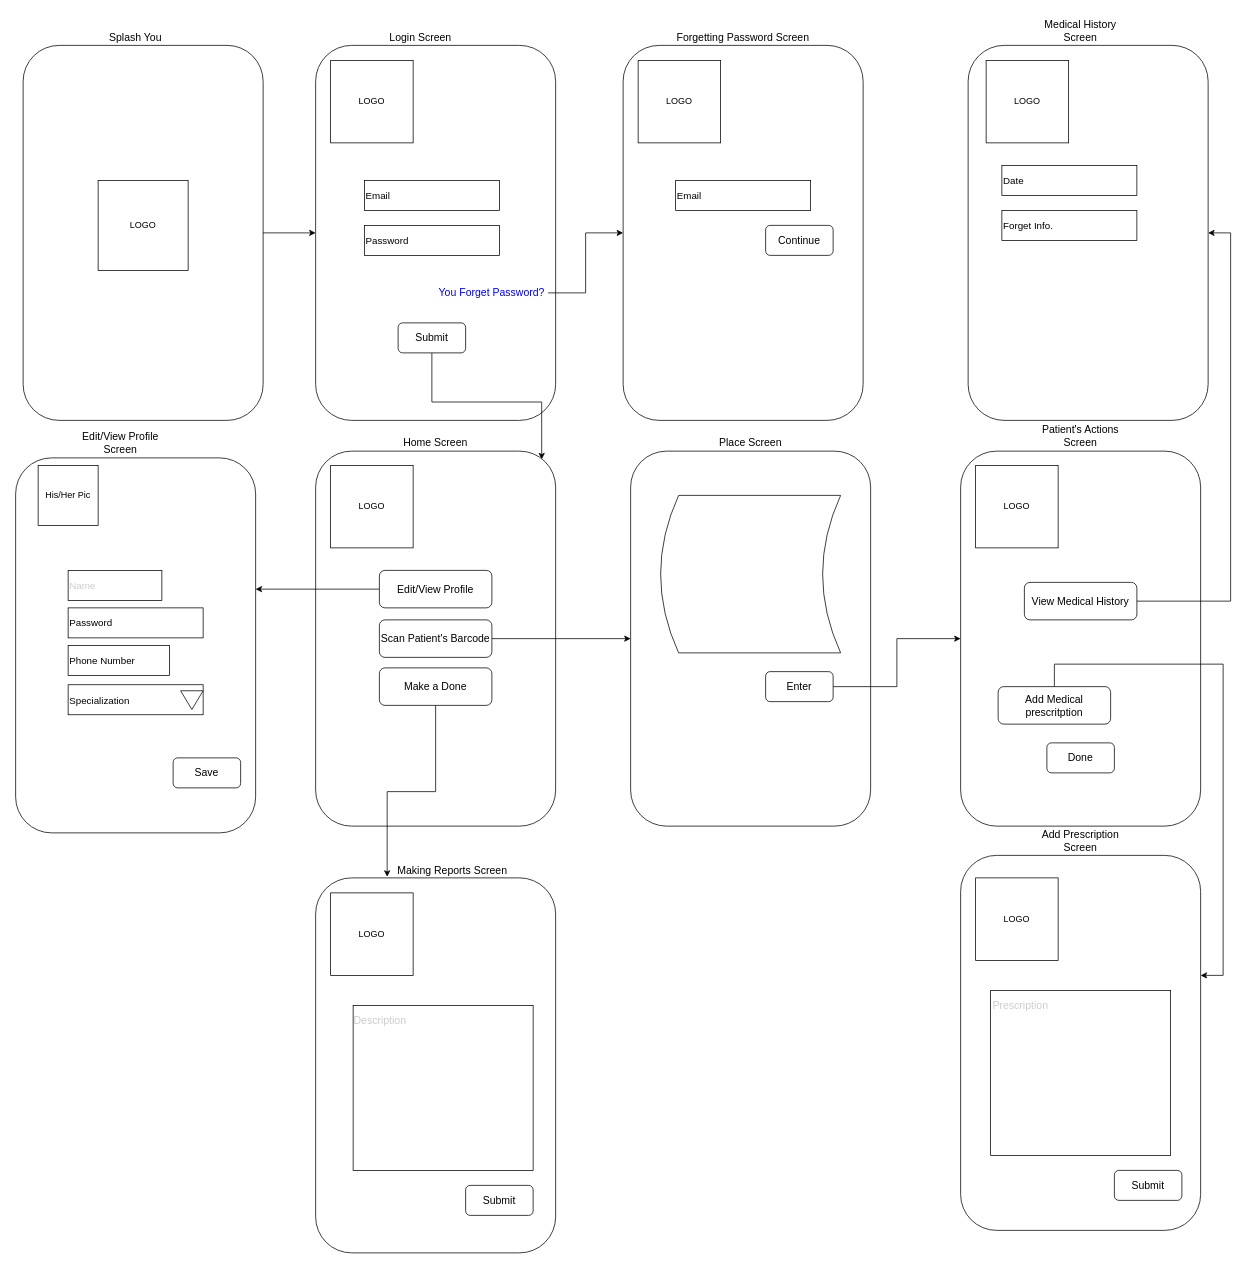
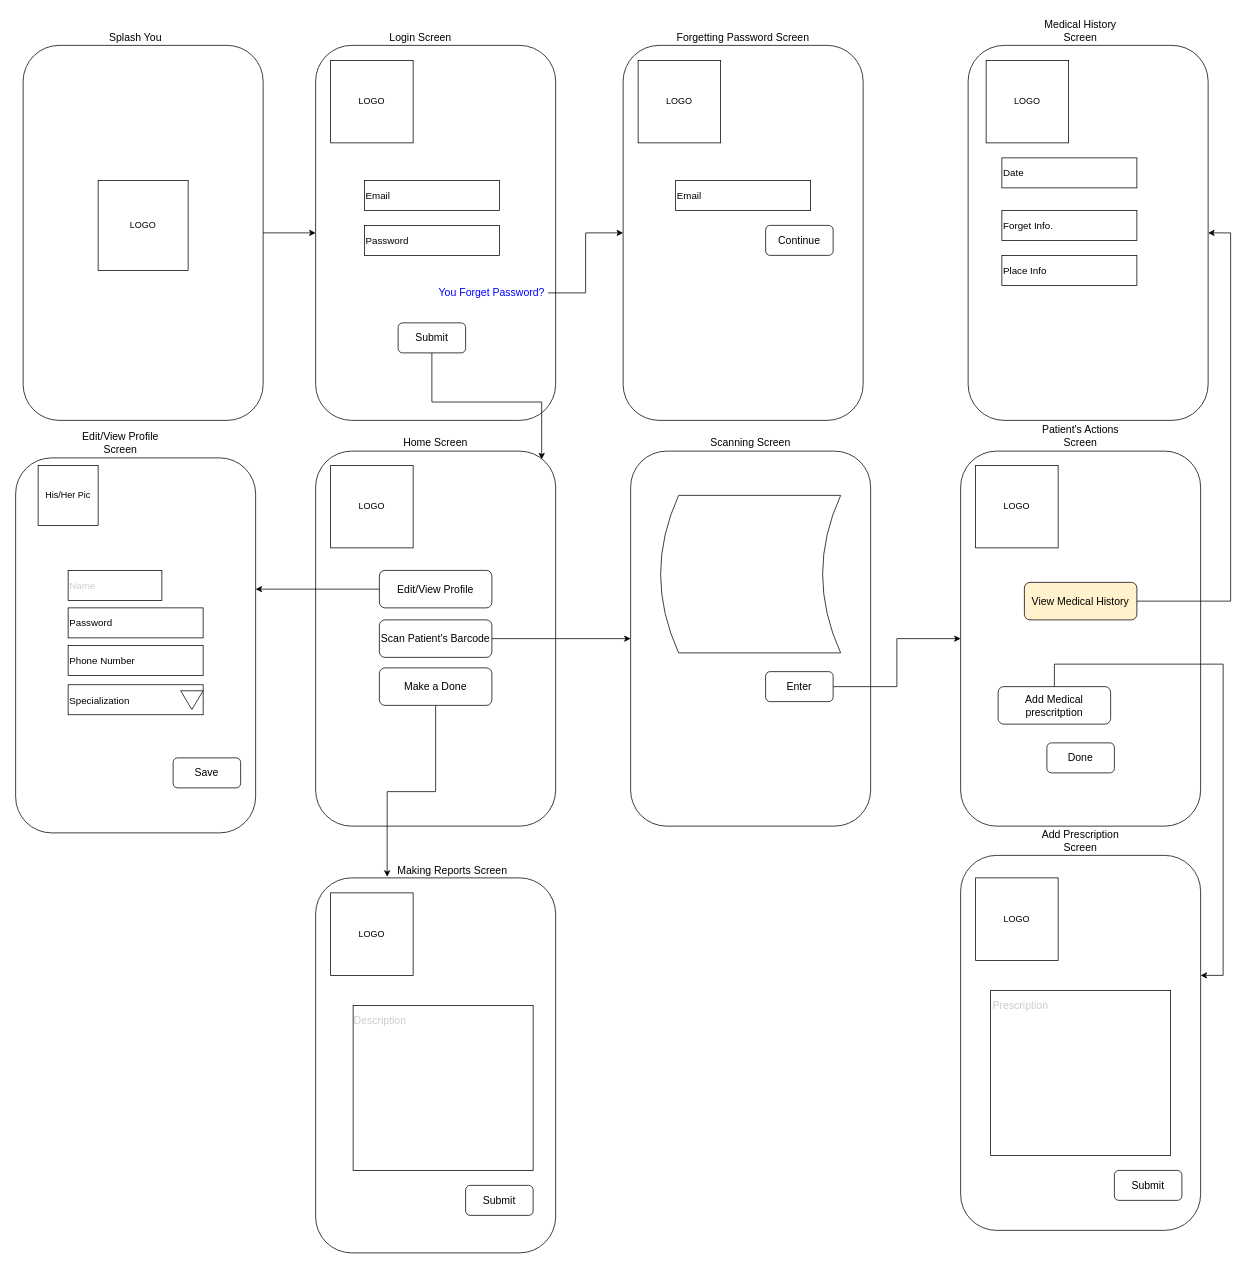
  <mxCell id="0" />
  <mxCell id="1" parent="0" />
  <mxCell id="2" value="" style="rounded=1;whiteSpace=wrap;html=1;" vertex="1" parent="1"><mxGeometry x="30" y="60" width="320" height="500" as="geometry" /></mxCell>
  <mxCell id="3" value="LOGO" style="whiteSpace=wrap;html=1;aspect=fixed;" vertex="1" parent="1"><mxGeometry x="130" y="240" width="120" height="120" as="geometry" /></mxCell>
  <mxCell id="4" value="Splash You" style="text;html=1;strokeColor=none;fillColor=none;align=center;verticalAlign=middle;whiteSpace=wrap;rounded=0;fontSize=14;" vertex="1" parent="1"><mxGeometry x="120" y="30" width="120" height="40" as="geometry" /></mxCell>
  <mxCell id="5" value="" style="rounded=1;whiteSpace=wrap;html=1;" vertex="1" parent="1"><mxGeometry x="420" y="60" width="320" height="500" as="geometry" /></mxCell>
  <mxCell id="6" value="" style="endArrow=classic;html=1;fontSize=14;" edge="1" parent="1" source="2" target="5"><mxGeometry width="50" height="50" relative="1" as="geometry"><mxPoint x="460" y="340" as="sourcePoint" /><mxPoint x="510" y="290" as="targetPoint" /></mxGeometry></mxCell>
  <mxCell id="7" value="LOGO" style="whiteSpace=wrap;html=1;aspect=fixed;" vertex="1" parent="1"><mxGeometry x="440" y="80" width="110" height="110" as="geometry" /></mxCell>
  <mxCell id="8" value="&lt;font style=&quot;font-size: 13px&quot;&gt;Email&lt;/font&gt;" style="rounded=0;whiteSpace=wrap;html=1;fontSize=14;align=left;" vertex="1" parent="1"><mxGeometry x="485" y="240" width="180" height="40" as="geometry" /></mxCell>
  <mxCell id="9" value="&lt;font style=&quot;font-size: 13px&quot;&gt;Password&lt;/font&gt;" style="rounded=0;whiteSpace=wrap;html=1;fontSize=14;align=left;" vertex="1" parent="1"><mxGeometry x="485" y="300" width="180" height="40" as="geometry" /></mxCell>
  <mxCell id="10" style="edgeStyle=orthogonalEdgeStyle;rounded=0;orthogonalLoop=1;jettySize=auto;html=1;entryX=0.942;entryY=0.022;entryDx=0;entryDy=0;entryPerimeter=0;fontSize=14;fontColor=#0000FF;" edge="1" parent="1" source="11" target="20"><mxGeometry relative="1" as="geometry" /></mxCell>
  <mxCell id="11" value="Submit" style="rounded=1;whiteSpace=wrap;html=1;fontSize=14;" vertex="1" parent="1"><mxGeometry x="530" y="430" width="90" height="40" as="geometry" /></mxCell>
  <mxCell id="12" style="edgeStyle=orthogonalEdgeStyle;rounded=0;orthogonalLoop=1;jettySize=auto;html=1;fontSize=14;fontColor=#0000FF;" edge="1" parent="1" source="13" target="15"><mxGeometry relative="1" as="geometry" /></mxCell>
  <mxCell id="13" value="You Forget Password?" style="text;html=1;strokeColor=none;fillColor=none;align=center;verticalAlign=middle;whiteSpace=wrap;rounded=0;fontSize=14;fontColor=#0000FF;" vertex="1" parent="1"><mxGeometry x="580" y="380" width="150" height="20" as="geometry" /></mxCell>
  <mxCell id="14" value="Login Screen" style="text;html=1;strokeColor=none;fillColor=none;align=center;verticalAlign=middle;whiteSpace=wrap;rounded=0;fontSize=14;" vertex="1" parent="1"><mxGeometry x="500" y="30" width="120" height="40" as="geometry" /></mxCell>
  <mxCell id="15" value="" style="rounded=1;whiteSpace=wrap;html=1;" vertex="1" parent="1"><mxGeometry x="830" y="60" width="320" height="500" as="geometry" /></mxCell>
  <mxCell id="16" value="LOGO" style="whiteSpace=wrap;html=1;aspect=fixed;" vertex="1" parent="1"><mxGeometry x="850" y="80" width="110" height="110" as="geometry" /></mxCell>
  <mxCell id="17" value="Forgetting Password Screen" style="text;html=1;strokeColor=none;fillColor=none;align=center;verticalAlign=middle;whiteSpace=wrap;rounded=0;fontSize=14;" vertex="1" parent="1"><mxGeometry x="900" y="30" width="180" height="40" as="geometry" /></mxCell>
  <mxCell id="18" value="&lt;font style=&quot;font-size: 13px&quot;&gt;Email&lt;/font&gt;" style="rounded=0;whiteSpace=wrap;html=1;fontSize=14;align=left;" vertex="1" parent="1"><mxGeometry x="900" y="240" width="180" height="40" as="geometry" /></mxCell>
  <mxCell id="19" value="Continue" style="rounded=1;whiteSpace=wrap;html=1;fontSize=14;" vertex="1" parent="1"><mxGeometry x="1020" y="300" width="90" height="40" as="geometry" /></mxCell>
  <mxCell id="20" value="" style="rounded=1;whiteSpace=wrap;html=1;" vertex="1" parent="1"><mxGeometry x="420" y="601" width="320" height="500" as="geometry" /></mxCell>
  <mxCell id="21" value="LOGO" style="whiteSpace=wrap;html=1;aspect=fixed;" vertex="1" parent="1"><mxGeometry x="440" y="620" width="110" height="110" as="geometry" /></mxCell>
  <mxCell id="22" value="Home Screen" style="text;html=1;strokeColor=none;fillColor=none;align=center;verticalAlign=middle;whiteSpace=wrap;rounded=0;fontSize=14;" vertex="1" parent="1"><mxGeometry x="520" y="570" width="120" height="40" as="geometry" /></mxCell>
  <mxCell id="23" style="edgeStyle=orthogonalEdgeStyle;rounded=0;orthogonalLoop=1;jettySize=auto;html=1;entryX=0;entryY=0.5;entryDx=0;entryDy=0;fontSize=14;fontColor=#CCCCCC;" edge="1" parent="1" source="24" target="44"><mxGeometry relative="1" as="geometry" /></mxCell>
  <mxCell id="24" value="&lt;font color=&quot;#000000&quot;&gt;Scan Patient's Barcode&lt;/font&gt;" style="rounded=1;whiteSpace=wrap;html=1;fontSize=14;fontColor=#0000FF;" vertex="1" parent="1"><mxGeometry x="505" y="826" width="150" height="50" as="geometry" /></mxCell>
  <mxCell id="25" style="edgeStyle=orthogonalEdgeStyle;rounded=0;orthogonalLoop=1;jettySize=auto;html=1;entryX=1;entryY=0.35;entryDx=0;entryDy=0;entryPerimeter=0;fontSize=14;fontColor=#0000FF;" edge="1" parent="1" source="26" target="29"><mxGeometry relative="1" as="geometry" /></mxCell>
  <mxCell id="26" value="&lt;font color=&quot;#000000&quot;&gt;Edit/View Profile&lt;/font&gt;" style="rounded=1;whiteSpace=wrap;html=1;fontSize=14;fontColor=#0000FF;" vertex="1" parent="1"><mxGeometry x="505" y="760" width="150" height="50" as="geometry" /></mxCell>
  <mxCell id="27" style="edgeStyle=orthogonalEdgeStyle;rounded=0;orthogonalLoop=1;jettySize=auto;html=1;fontSize=14;fontColor=#0000FF;entryX=0.298;entryY=-0.003;entryDx=0;entryDy=0;entryPerimeter=0;" edge="1" parent="1" source="28" target="37"><mxGeometry relative="1" as="geometry"><mxPoint x="580" y="1160" as="targetPoint" /></mxGeometry></mxCell>
  <mxCell id="28" value="&lt;font color=&quot;#000000&quot;&gt;Make a Done&lt;/font&gt;" style="rounded=1;whiteSpace=wrap;html=1;fontSize=14;fontColor=#0000FF;" vertex="1" parent="1"><mxGeometry x="505" y="890" width="150" height="50" as="geometry" /></mxCell>
  <mxCell id="29" value="" style="rounded=1;whiteSpace=wrap;html=1;" vertex="1" parent="1"><mxGeometry x="20" y="610" width="320" height="500" as="geometry" /></mxCell>
  <mxCell id="30" value="His/Her Pic" style="whiteSpace=wrap;html=1;aspect=fixed;" vertex="1" parent="1"><mxGeometry x="50" y="620" width="80" height="80" as="geometry" /></mxCell>
  <mxCell id="31" value="Edit/View Profile Screen" style="text;html=1;strokeColor=none;fillColor=none;align=center;verticalAlign=middle;whiteSpace=wrap;rounded=0;fontSize=14;" vertex="1" parent="1"><mxGeometry x="100" y="570" width="120" height="40" as="geometry" /></mxCell>
  <mxCell id="32" value="&lt;span style=&quot;font-size: 13px&quot;&gt;&lt;font color=&quot;#cccccc&quot;&gt;Name&lt;/font&gt;&lt;/span&gt;" style="rounded=0;whiteSpace=wrap;html=1;fontSize=14;align=left;" vertex="1" parent="1"><mxGeometry x="90" y="760" width="125" height="40" as="geometry" /></mxCell>
  <mxCell id="33" value="&lt;font style=&quot;font-size: 13px&quot;&gt;Password&lt;/font&gt;" style="rounded=0;whiteSpace=wrap;html=1;fontSize=14;align=left;" vertex="1" parent="1"><mxGeometry x="90" y="810" width="180" height="40" as="geometry" /></mxCell>
- <mxCell id="34" value="&lt;span style=&quot;font-size: 13px&quot;&gt;Phone Number&lt;/span&gt;" style="rounded=0;whiteSpace=wrap;html=1;fontSize=14;align=left;" vertex="1" parent="1"><mxGeometry x="90" y="860" width="135" height="40" as="geometry" /></mxCell>
+ <mxCell id="34" value="&lt;span style=&quot;font-size: 13px&quot;&gt;Phone Number&lt;/span&gt;" style="rounded=0;whiteSpace=wrap;html=1;fontSize=14;align=left;" vertex="1" parent="1"><mxGeometry x="90" y="860" width="180" height="40" as="geometry" /></mxCell>
  <mxCell id="35" value="&lt;span style=&quot;font-size: 13px&quot;&gt;Specialization&lt;/span&gt;" style="rounded=0;whiteSpace=wrap;html=1;fontSize=14;align=left;" vertex="1" parent="1"><mxGeometry x="90" y="912.5" width="180" height="40" as="geometry" /></mxCell>
  <mxCell id="36" value="" style="triangle;whiteSpace=wrap;html=1;fontSize=14;fontColor=#0000FF;direction=south;" vertex="1" parent="1"><mxGeometry x="240" y="920.5" width="30" height="25" as="geometry" /></mxCell>
  <mxCell id="37" value="" style="rounded=1;whiteSpace=wrap;html=1;" vertex="1" parent="1"><mxGeometry x="420" y="1170" width="320" height="500" as="geometry" /></mxCell>
  <mxCell id="38" value="LOGO" style="whiteSpace=wrap;html=1;aspect=fixed;" vertex="1" parent="1"><mxGeometry x="440" y="1190" width="110" height="110" as="geometry" /></mxCell>
  <mxCell id="39" value="&lt;div style=&quot;text-align: justify&quot;&gt;&lt;br&gt;&lt;/div&gt;" style="rounded=0;whiteSpace=wrap;html=1;align=left;" vertex="1" parent="1"><mxGeometry x="470" y="1340" width="240" height="220" as="geometry" /></mxCell>
  <mxCell id="40" value="Submit" style="rounded=1;whiteSpace=wrap;html=1;fontSize=14;" vertex="1" parent="1"><mxGeometry x="620" y="1580" width="90" height="40" as="geometry" /></mxCell>
  <mxCell id="41" value="Description" style="text;html=1;strokeColor=none;fillColor=none;align=center;verticalAlign=middle;whiteSpace=wrap;rounded=0;fontSize=14;fontColor=#CCCCCC;" vertex="1" parent="1"><mxGeometry x="486" y="1350" width="40" height="20" as="geometry" /></mxCell>
  <mxCell id="42" value="Making Reports Screen" style="text;html=1;strokeColor=none;fillColor=none;align=center;verticalAlign=middle;whiteSpace=wrap;rounded=0;fontSize=14;" vertex="1" parent="1"><mxGeometry x="505" y="1140" width="195" height="40" as="geometry" /></mxCell>
  <mxCell id="43" value="Save" style="rounded=1;whiteSpace=wrap;html=1;fontSize=14;" vertex="1" parent="1"><mxGeometry x="230" y="1010" width="90" height="40" as="geometry" /></mxCell>
  <mxCell id="44" value="" style="rounded=1;whiteSpace=wrap;html=1;" vertex="1" parent="1"><mxGeometry x="840" y="601" width="320" height="500" as="geometry" /></mxCell>
- <mxCell id="45" value="Place Screen" style="text;html=1;strokeColor=none;fillColor=none;align=center;verticalAlign=middle;whiteSpace=wrap;rounded=0;fontSize=14;" vertex="1" parent="1"><mxGeometry x="940" y="570" width="120" height="40" as="geometry" /></mxCell>
+ <mxCell id="45" value="Scanning Screen" style="text;html=1;strokeColor=none;fillColor=none;align=center;verticalAlign=middle;whiteSpace=wrap;rounded=0;fontSize=14;" vertex="1" parent="1"><mxGeometry x="940" y="570" width="120" height="40" as="geometry" /></mxCell>
  <mxCell id="46" style="edgeStyle=orthogonalEdgeStyle;rounded=0;orthogonalLoop=1;jettySize=auto;html=1;fontSize=14;fontColor=#CCCCCC;" edge="1" parent="1" source="47" target="49"><mxGeometry relative="1" as="geometry" /></mxCell>
  <mxCell id="47" value="Enter" style="rounded=1;whiteSpace=wrap;html=1;fontSize=14;" vertex="1" parent="1"><mxGeometry x="1020" y="895" width="90" height="40" as="geometry" /></mxCell>
  <mxCell id="48" value="" style="shape=dataStorage;whiteSpace=wrap;html=1;fontSize=14;fontColor=#CCCCCC;" vertex="1" parent="1"><mxGeometry x="880" y="660" width="240" height="210" as="geometry" /></mxCell>
  <mxCell id="49" value="" style="rounded=1;whiteSpace=wrap;html=1;" vertex="1" parent="1"><mxGeometry x="1280" y="601" width="320" height="500" as="geometry" /></mxCell>
  <mxCell id="50" value="LOGO" style="whiteSpace=wrap;html=1;aspect=fixed;" vertex="1" parent="1"><mxGeometry x="1300" y="620" width="110" height="110" as="geometry" /></mxCell>
  <mxCell id="51" style="edgeStyle=orthogonalEdgeStyle;rounded=0;orthogonalLoop=1;jettySize=auto;html=1;fontSize=14;fontColor=#CCCCCC;" edge="1" parent="1" source="52" target="56"><mxGeometry relative="1" as="geometry"><mxPoint x="1700" y="1300" as="targetPoint" /><Array as="points"><mxPoint x="1630" y="885" /><mxPoint x="1630" y="1300" /></Array></mxGeometry></mxCell>
  <mxCell id="52" value="&lt;font color=&quot;#000000&quot;&gt;Add Medical prescritption&lt;/font&gt;" style="rounded=1;whiteSpace=wrap;html=1;fontSize=14;fontColor=#0000FF;" vertex="1" parent="1"><mxGeometry x="1330" y="915" width="150" height="50" as="geometry" /></mxCell>
  <mxCell id="53" style="edgeStyle=orthogonalEdgeStyle;rounded=0;orthogonalLoop=1;jettySize=auto;html=1;fontSize=14;fontColor=#CCCCCC;" edge="1" parent="1" source="54" target="63"><mxGeometry relative="1" as="geometry"><mxPoint x="1670" y="345.429" as="targetPoint" /><Array as="points"><mxPoint x="1640" y="801" /><mxPoint x="1640" y="310" /></Array></mxGeometry></mxCell>
- <mxCell id="54" value="&lt;font color=&quot;#000000&quot;&gt;View Medical History&lt;/font&gt;" style="rounded=1;whiteSpace=wrap;html=1;fontSize=14;fontColor=#0000FF;" vertex="1" parent="1"><mxGeometry x="1365" y="776" width="150" height="50" as="geometry" /></mxCell>
+ <mxCell id="54" value="&lt;font color=&quot;#000000&quot;&gt;View Medical History&lt;/font&gt;" style="rounded=1;whiteSpace=wrap;html=1;fontSize=14;fontColor=#0000FF;fillColor=#fff2cc;" vertex="1" parent="1"><mxGeometry x="1365" y="776" width="150" height="50" as="geometry" /></mxCell>
  <mxCell id="55" value="Done" style="rounded=1;whiteSpace=wrap;html=1;fontSize=14;" vertex="1" parent="1"><mxGeometry x="1395" y="990" width="90" height="40" as="geometry" /></mxCell>
  <mxCell id="56" value="" style="rounded=1;whiteSpace=wrap;html=1;" vertex="1" parent="1"><mxGeometry x="1280" y="1140" width="320" height="500" as="geometry" /></mxCell>
  <mxCell id="57" value="LOGO" style="whiteSpace=wrap;html=1;aspect=fixed;" vertex="1" parent="1"><mxGeometry x="1300" y="1170" width="110" height="110" as="geometry" /></mxCell>
  <mxCell id="58" value="&lt;div style=&quot;text-align: justify&quot;&gt;&lt;br&gt;&lt;/div&gt;" style="rounded=0;whiteSpace=wrap;html=1;align=left;" vertex="1" parent="1"><mxGeometry x="1320" y="1320" width="240" height="220" as="geometry" /></mxCell>
  <mxCell id="59" value="Submit" style="rounded=1;whiteSpace=wrap;html=1;fontSize=14;" vertex="1" parent="1"><mxGeometry x="1485" y="1560" width="90" height="40" as="geometry" /></mxCell>
  <mxCell id="60" value="Patient's Actions Screen" style="text;html=1;strokeColor=none;fillColor=none;align=center;verticalAlign=middle;whiteSpace=wrap;rounded=0;fontSize=14;" vertex="1" parent="1"><mxGeometry x="1380" y="560" width="120" height="40" as="geometry" /></mxCell>
  <mxCell id="61" value="Prescription" style="text;html=1;strokeColor=none;fillColor=none;align=center;verticalAlign=middle;whiteSpace=wrap;rounded=0;fontSize=14;fontColor=#CCCCCC;" vertex="1" parent="1"><mxGeometry x="1340" y="1330" width="40" height="20" as="geometry" /></mxCell>
  <mxCell id="62" value="Add Prescription Screen" style="text;html=1;strokeColor=none;fillColor=none;align=center;verticalAlign=middle;whiteSpace=wrap;rounded=0;fontSize=14;" vertex="1" parent="1"><mxGeometry x="1380" y="1100" width="120" height="40" as="geometry" /></mxCell>
  <mxCell id="63" value="" style="rounded=1;whiteSpace=wrap;html=1;" vertex="1" parent="1"><mxGeometry x="1290" y="60" width="320" height="500" as="geometry" /></mxCell>
  <mxCell id="64" value="Medical History Screen" style="text;html=1;strokeColor=none;fillColor=none;align=center;verticalAlign=middle;whiteSpace=wrap;rounded=0;fontSize=14;" vertex="1" parent="1"><mxGeometry x="1380" width="120" height="40" as="geometry" y="20" /></mxCell>
  <mxCell id="65" value="LOGO" style="whiteSpace=wrap;html=1;aspect=fixed;" vertex="1" parent="1"><mxGeometry x="1314" y="80" width="110" height="110" as="geometry" /></mxCell>
- <mxCell id="66" value="&lt;span style=&quot;font-size: 13px&quot;&gt;Date&lt;/span&gt;" style="rounded=0;whiteSpace=wrap;html=1;fontSize=14;align=left;" vertex="1" parent="1"><mxGeometry x="1335" y="220" width="180" height="40" as="geometry" /></mxCell>
+ <mxCell id="66" value="&lt;span style=&quot;font-size: 13px&quot;&gt;Date&lt;/span&gt;" style="rounded=0;whiteSpace=wrap;html=1;fontSize=14;align=left;" vertex="1" parent="1"><mxGeometry x="1335" y="210" width="180" height="40" as="geometry" /></mxCell>
  <mxCell id="67" value="&lt;span style=&quot;font-size: 13px&quot;&gt;Forget Info.&lt;/span&gt;" style="rounded=0;whiteSpace=wrap;html=1;fontSize=14;align=left;" vertex="1" parent="1"><mxGeometry x="1335" y="280" width="180" height="40" as="geometry" /></mxCell>
+ <mxCell id="68" value="&lt;span style=&quot;font-size: 13px&quot;&gt;Place Info&lt;/span&gt;" style="rounded=0;whiteSpace=wrap;html=1;fontSize=14;align=left;" vertex="1" parent="1"><mxGeometry x="1335" y="340" width="180" height="40" as="geometry" /></mxCell>
